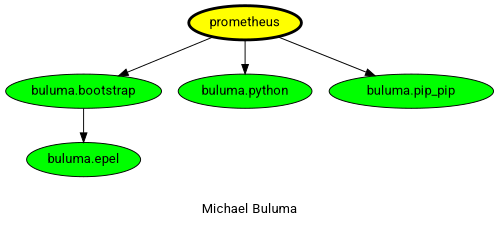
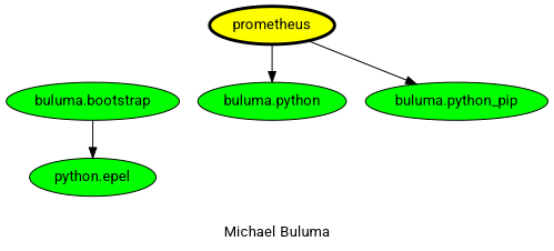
  digraph {
    fontname=Roboto
    label="Michael Buluma"
    node [fillcolor=green fontname=Roboto style=filled]
    edge [fontname=Roboto]
    prometheus [fillcolor=yellow penwidth=3]
    "buluma.bootstrap"
    n3 [label="buluma.python"]
-   "buluma.python_pip" [label="buluma.pip_pip"]
-   "buluma.epel"
-   prometheus -> "buluma.bootstrap"
+   "buluma.python_pip"
+   "buluma.epel" [label="python.epel"]
    prometheus -> n3
    prometheus -> "buluma.python_pip"
    "buluma.bootstrap" -> "buluma.epel"
  }
